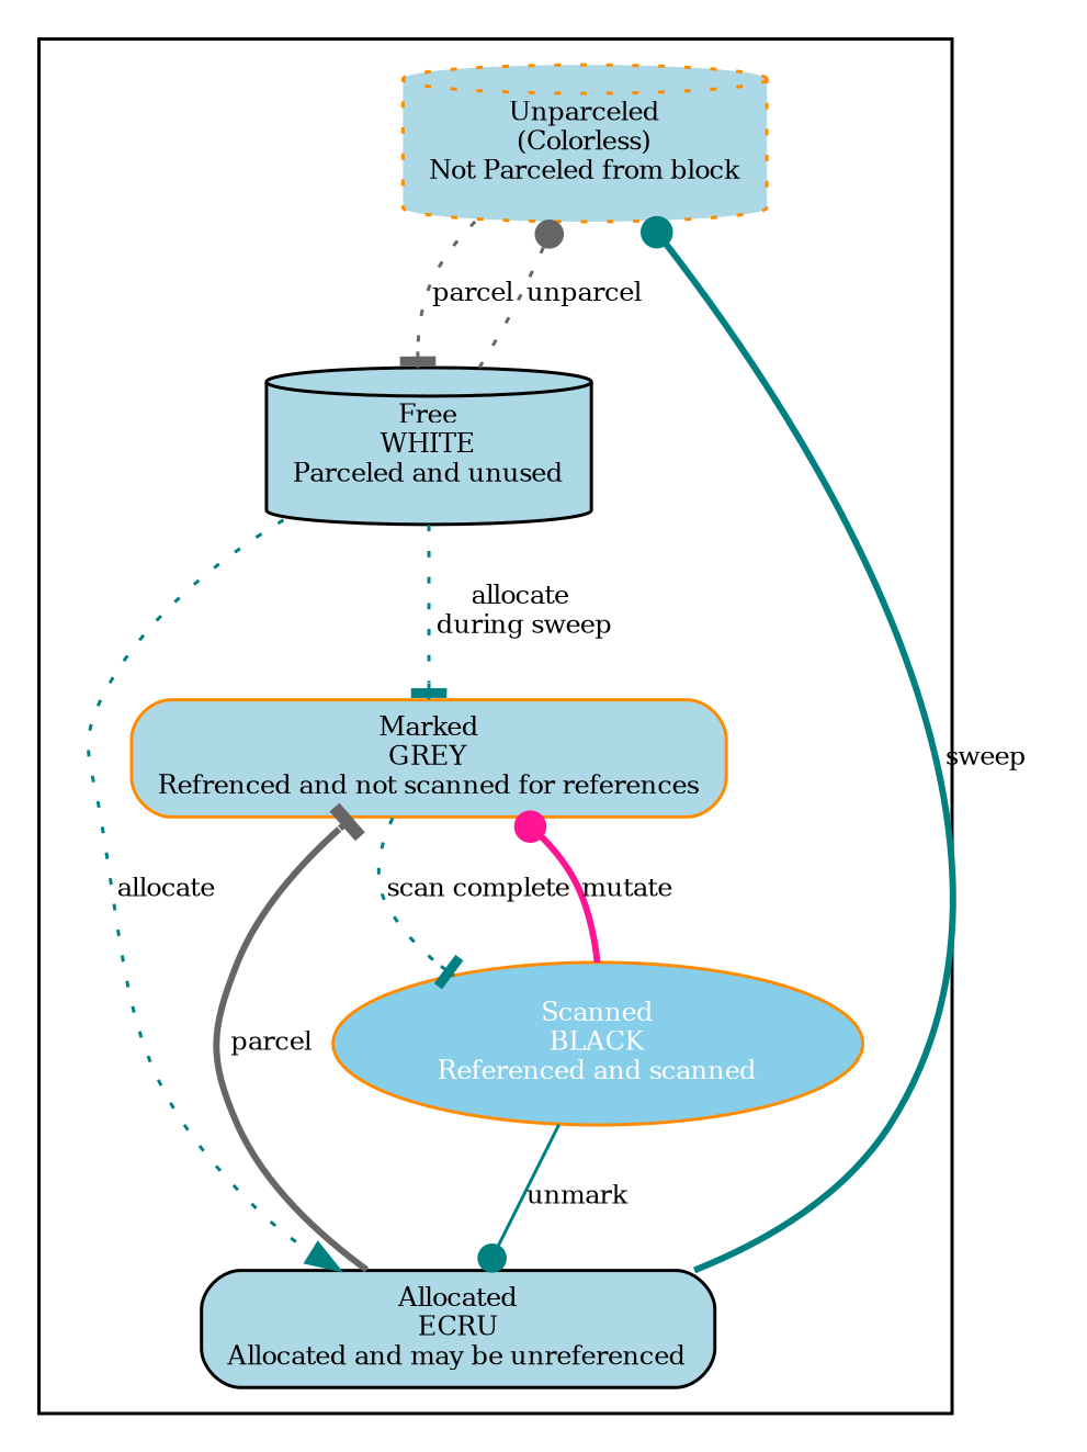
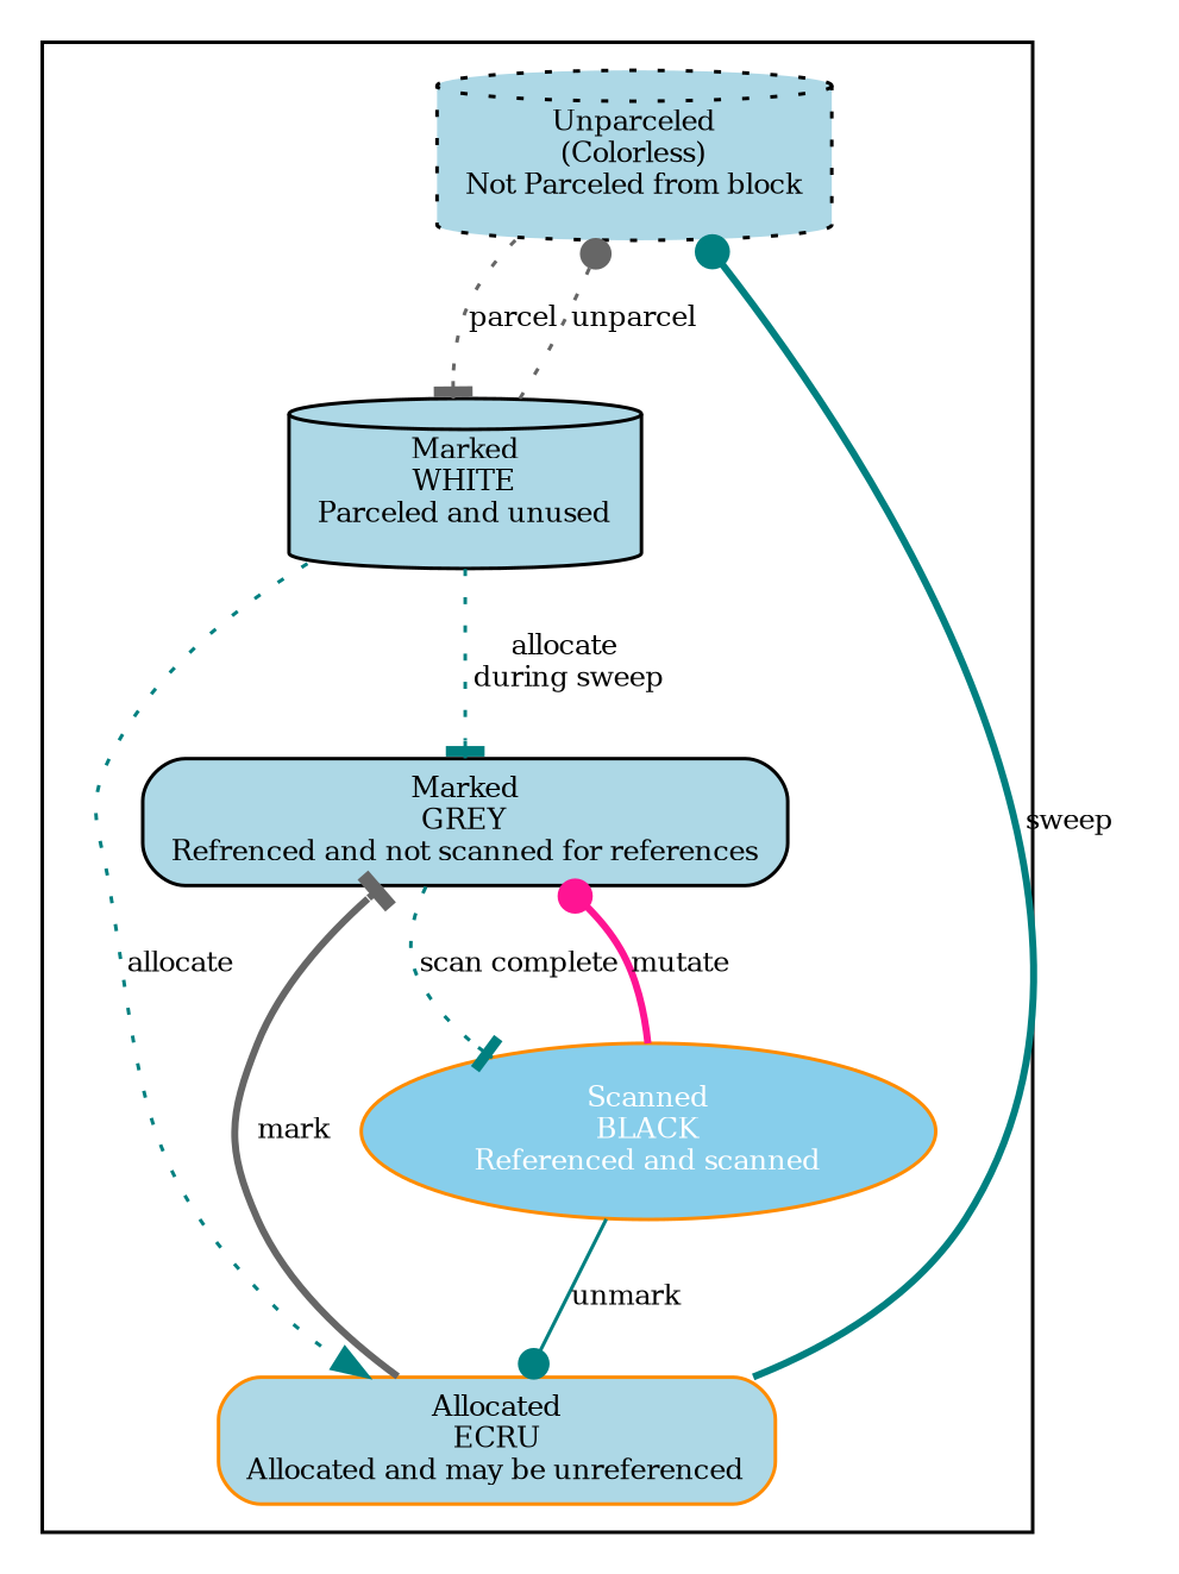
  digraph {
    node [color=darkorange fillcolor=lightblue fontcolor=black fontsize=8 shape=cylinder style="filled,rounded"]
    edge [arrowhead=tee color=teal fontsize=8 style=dotted]
-   n1 [label="Unparceled\n(Colorless)\nNot Parceled from block" style="dotted,rounded,filled"]
-   n2 [color=black label="Free\nWHITE\nParceled and unused"]
-   n3 [color=black label="Allocated\nECRU\nAllocated and may be unreferenced" shape=box]
-   n4 [label="Marked\nGREY\nRefrenced and not scanned for references" shape=box]
+   n1 [color=black label="Unparceled\n(Colorless)\nNot Parceled from block" style="dotted,rounded,filled"]
+   n2 [color=black label="Marked\nWHITE\nParceled and unused"]
+   n3 [label="Allocated\nECRU\nAllocated and may be unreferenced" shape=box]
+   n4 [color=black label="Marked\nGREY\nRefrenced and not scanned for references" shape=box]
    n5 [fillcolor=skyblue fontcolor=white label="Scanned\nBLACK\nReferenced and scanned" shape=ellipse]
    subgraph cluster_1 {
      n1
      n2
      n3
      n4
      n5
    }
    n1 -> n2 [color=gray40 label=parcel]
    n2 -> n1 [arrowhead=dot color=gray40 label=unparcel]
    n2 -> n3 [arrowhead=normal label=allocate]
    n2 -> n4 [label="allocate\n during sweep"]
    n3 -> n1 [arrowhead=dot label=sweep style=bold]
-   n3 -> n4 [color=gray40 label=parcel style=bold]
+   n3 -> n4 [color=gray40 label=mark style=bold]
    n4 -> n5 [label="scan complete"]
    n5 -> n3 [arrowhead=dot label=unmark style=solid]
    n5 -> n4 [arrowhead=dot color=deeppink label=mutate style=bold]
  }
